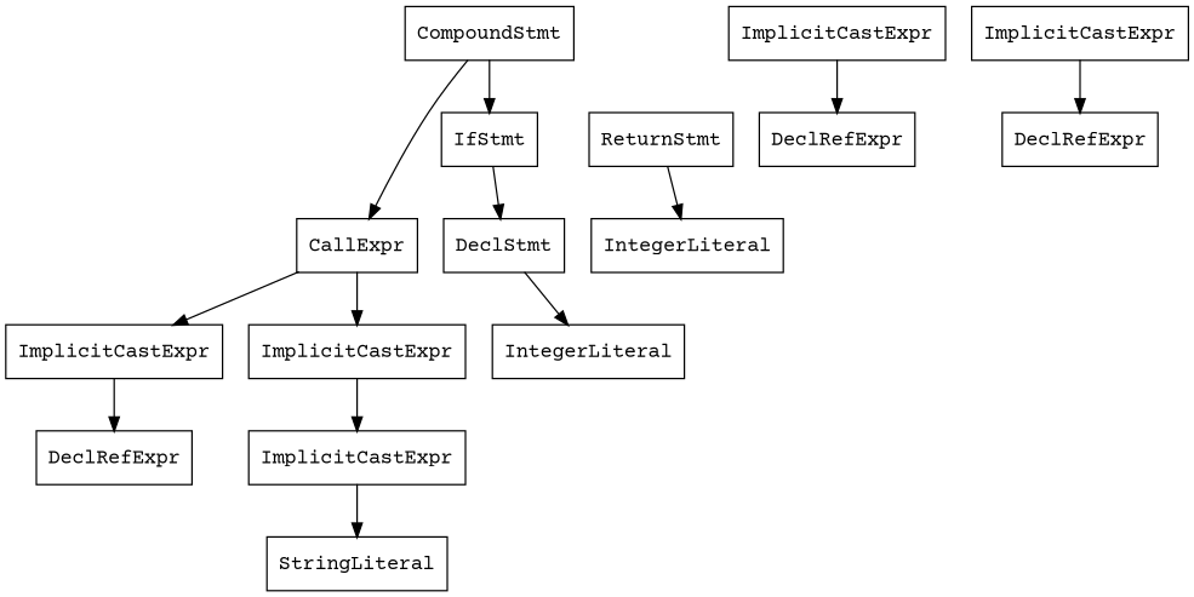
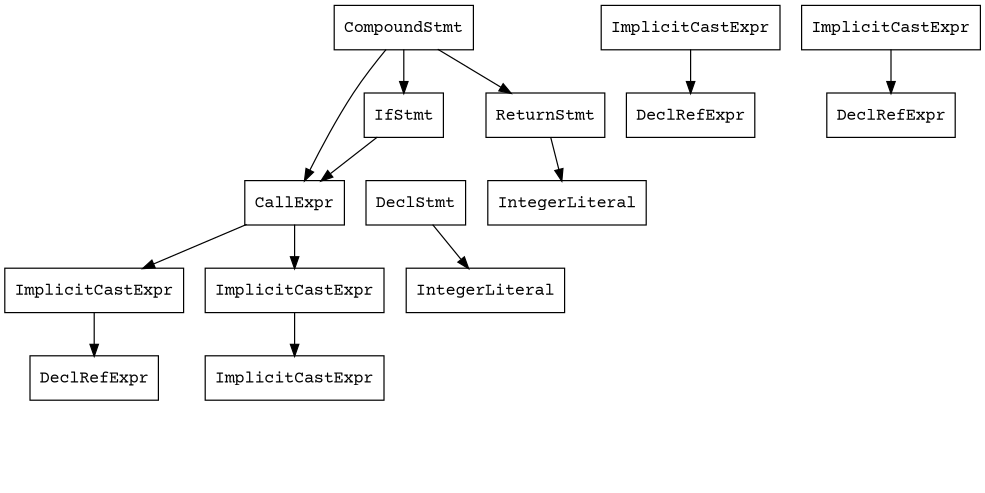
  digraph {
    fontname="Courier Prime"
    node [fontname="Courier Prime" shape=record]
    edge [fontname="Courier Prime"]
    n1 [label="{CompoundStmt}"]
    n2 [label="{IfStmt}"]
    n3 [label="{ReturnStmt}"]
    n4 [label="{CallExpr}"]
    n5 [label="{DeclStmt}"]
    n6 [label="{IntegerLiteral}"]
    n7 [label="{IntegerLiteral}"]
    n8 [label="{ImplicitCastExpr}"]
    n9 [label="{ImplicitCastExpr}"]
    n10 [label="{ImplicitCastExpr}"]
    n11 [label="{DeclRefExpr}"]
    n12 [label="{ImplicitCastExpr}"]
    n13 [label="{DeclRefExpr}"]
    n14 [label="{DeclRefExpr}"]
    n15 [label="{ImplicitCastExpr}"]
-   n16 [label="{StringLiteral}"]
    n1 -> n2
+   n1 -> n3
    n1 -> n4
-   n2 -> n5
+   n2 -> n4
    n3 -> n7
    n4 -> n8
    n4 -> n9
    n5 -> n6
    n8 -> n14
    n9 -> n15
    n10 -> n11
    n12 -> n13
-   n15 -> n16
  }
